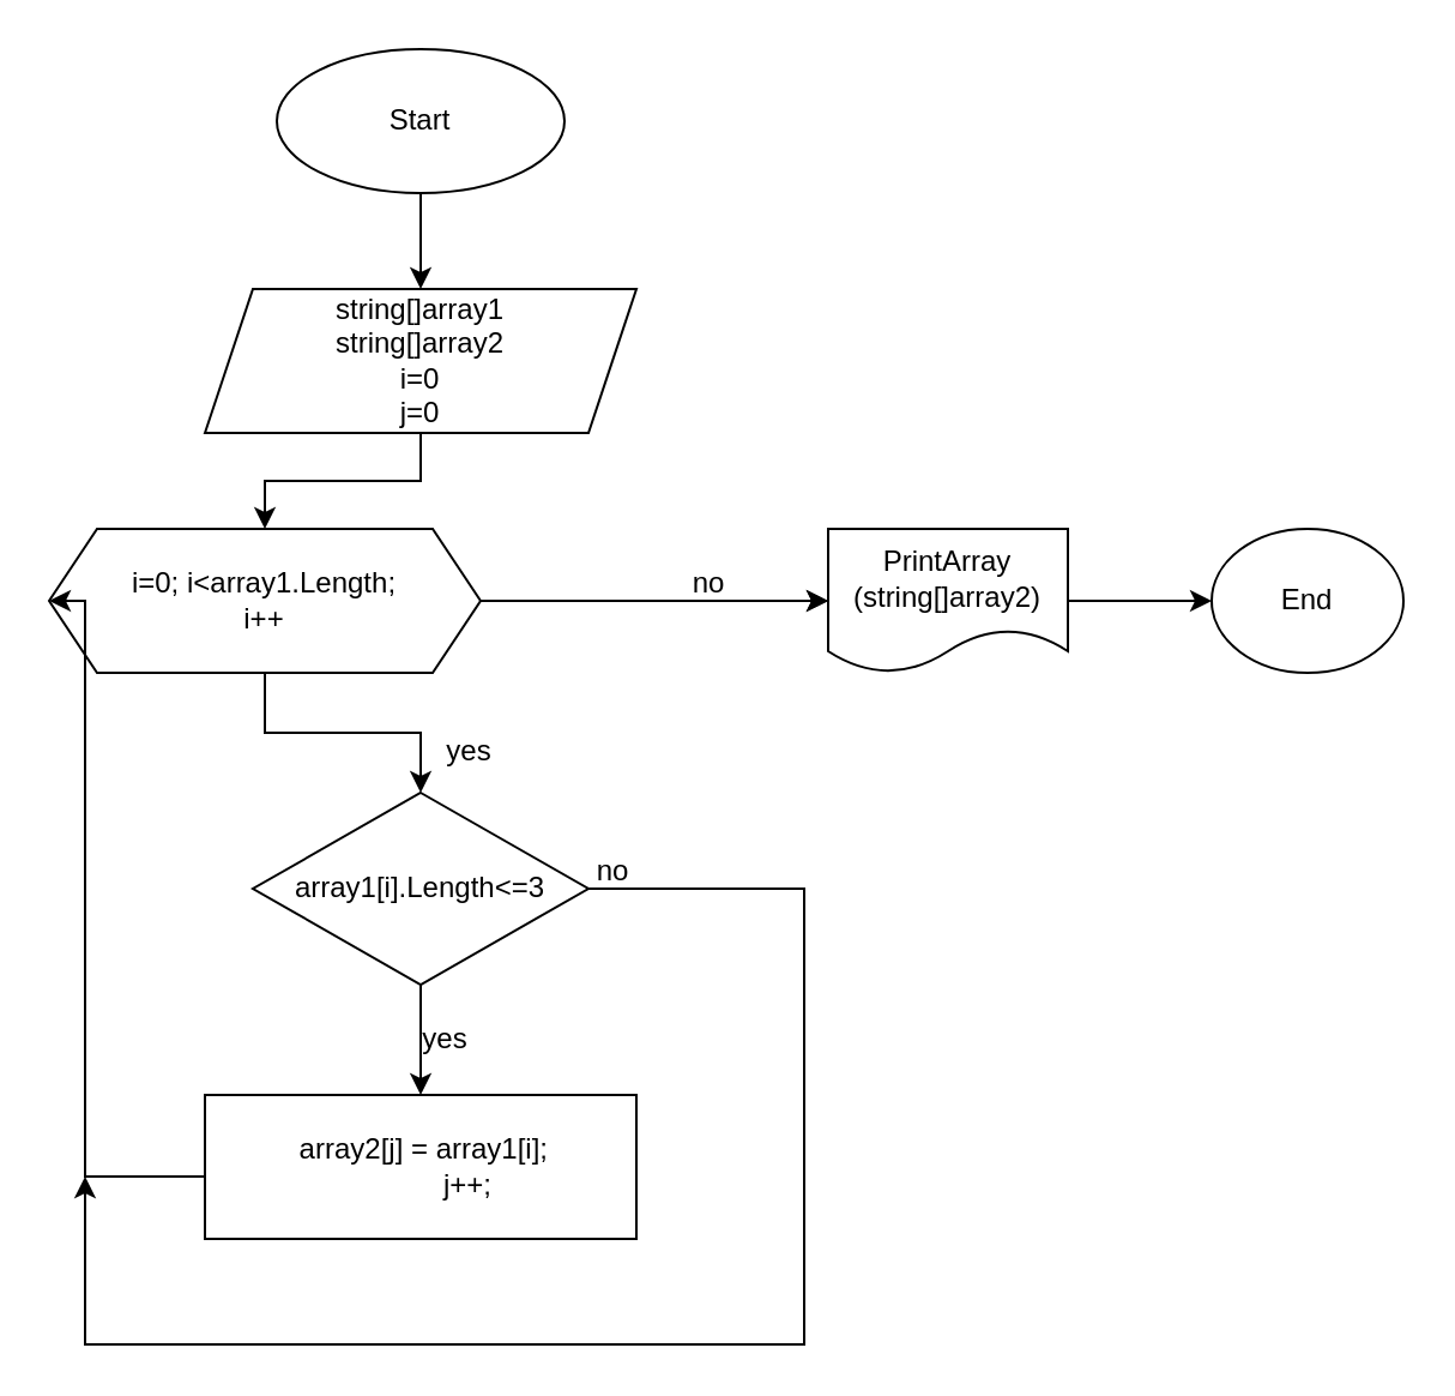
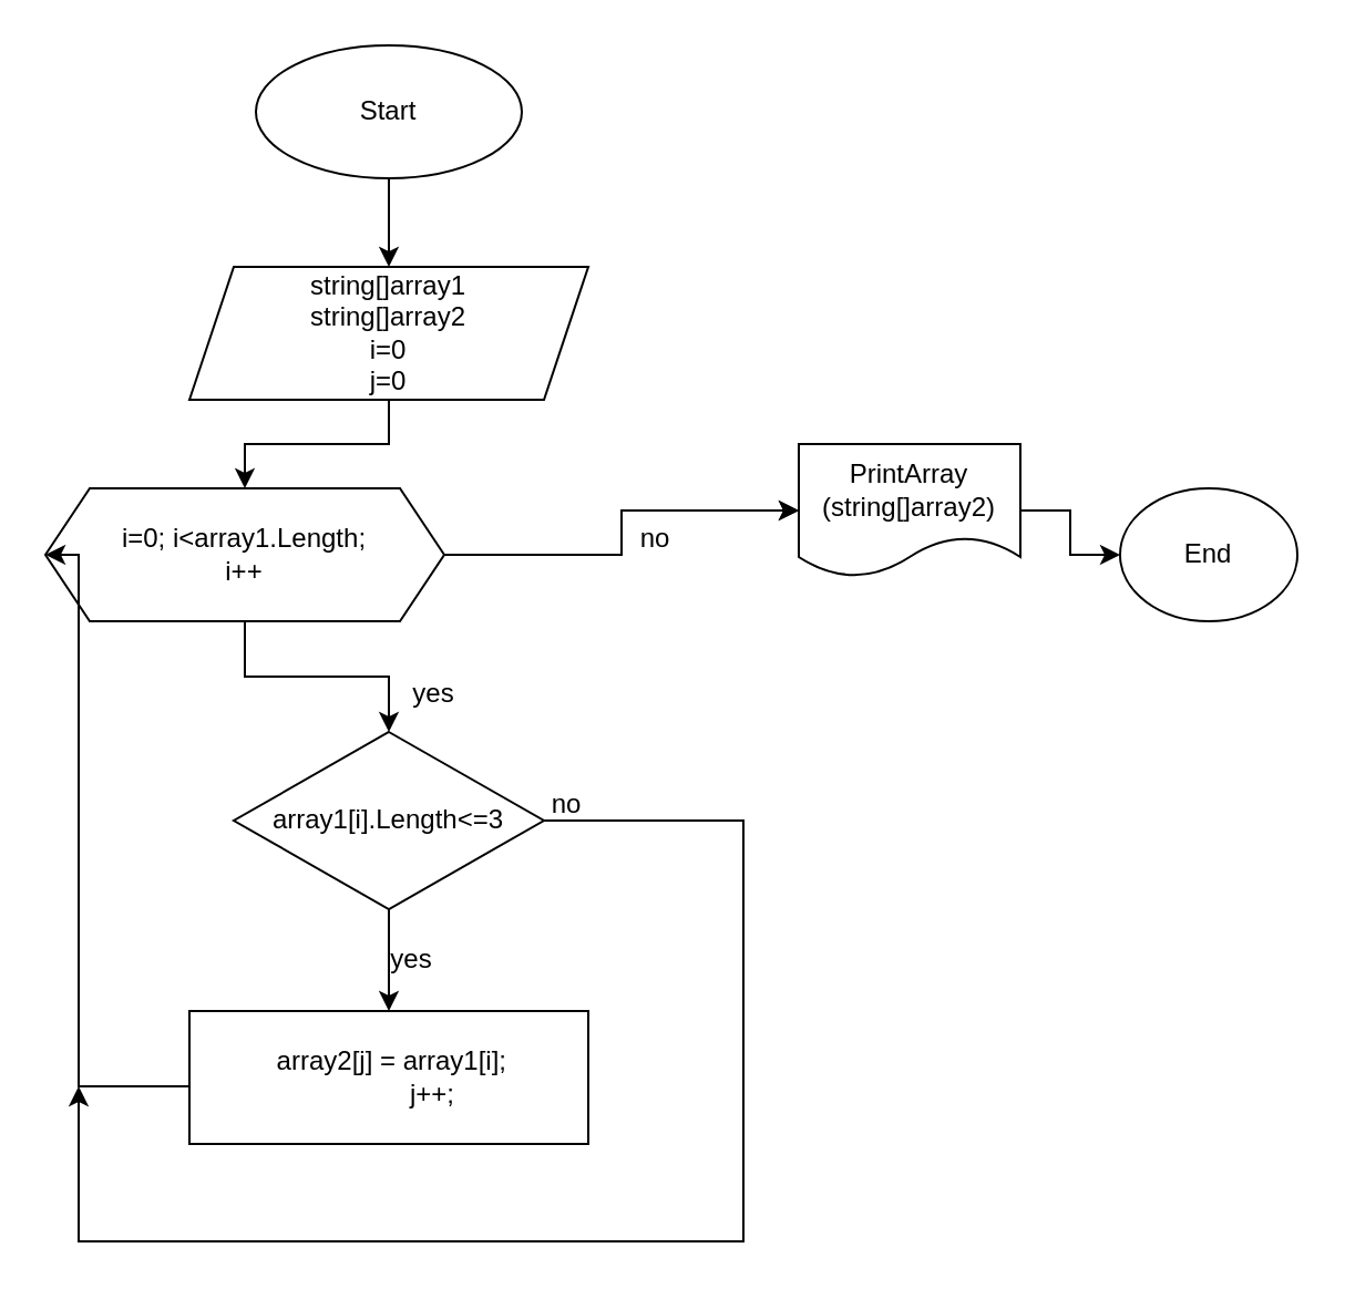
  <mxCell id="0" />
  <mxCell id="1" parent="0" />
  <mxCell id="2" value="" style="edgeStyle=orthogonalEdgeStyle;rounded=0;orthogonalLoop=1;jettySize=auto;html=1;" parent="1" source="3" target="5" edge="1"><mxGeometry relative="1" as="geometry" /></mxCell>
  <mxCell id="3" value="Start" style="ellipse;whiteSpace=wrap;html=1;" parent="1" vertex="1"><mxGeometry x="115" y="20" width="120" height="60" as="geometry" /></mxCell>
  <mxCell id="4" value="" style="edgeStyle=orthogonalEdgeStyle;rounded=0;orthogonalLoop=1;jettySize=auto;html=1;" edge="1" parent="1" source="5" target="9"><mxGeometry relative="1" as="geometry" /></mxCell>
  <mxCell id="5" value="string[]array1&lt;br&gt;string[]array2&lt;br&gt;i=0&lt;br&gt;j=0" style="shape=parallelogram;perimeter=parallelogramPerimeter;whiteSpace=wrap;html=1;fixedSize=1;" parent="1" vertex="1"><mxGeometry x="85" y="120" width="180" height="60" as="geometry" /></mxCell>
  <mxCell id="6" value="" style="edgeStyle=orthogonalEdgeStyle;rounded=0;orthogonalLoop=1;jettySize=auto;html=1;" edge="1" parent="1" source="9" target="11"><mxGeometry relative="1" as="geometry" /></mxCell>
  <mxCell id="7" value="" style="edgeStyle=orthogonalEdgeStyle;rounded=0;orthogonalLoop=1;jettySize=auto;html=1;" edge="1" parent="1" source="9" target="16"><mxGeometry relative="1" as="geometry" /></mxCell>
  <mxCell id="8" value="" style="edgeStyle=orthogonalEdgeStyle;rounded=0;orthogonalLoop=1;jettySize=auto;html=1;" edge="1" parent="1" source="9" target="16"><mxGeometry relative="1" as="geometry" /></mxCell>
  <mxCell id="9" value="i=0; i&amp;lt;array1.Length;&lt;br&gt;i++" style="shape=hexagon;perimeter=hexagonPerimeter2;whiteSpace=wrap;html=1;fixedSize=1;" vertex="1" parent="1"><mxGeometry x="20" y="220" width="180" height="60" as="geometry" /></mxCell>
  <mxCell id="10" value="" style="edgeStyle=orthogonalEdgeStyle;rounded=0;orthogonalLoop=1;jettySize=auto;html=1;" edge="1" parent="1" source="11" target="13"><mxGeometry relative="1" as="geometry" /></mxCell>
  <mxCell id="11" value="array1[i].Length&amp;lt;=3" style="rhombus;whiteSpace=wrap;html=1;" vertex="1" parent="1"><mxGeometry x="105" y="330" width="140" height="80" as="geometry" /></mxCell>
  <mxCell id="12" style="edgeStyle=orthogonalEdgeStyle;rounded=0;orthogonalLoop=1;jettySize=auto;html=1;entryX=0;entryY=0.5;entryDx=0;entryDy=0;" edge="1" parent="1" source="13" target="9"><mxGeometry relative="1" as="geometry"><Array as="points"><mxPoint x="35" y="490" /><mxPoint x="35" y="250" /></Array></mxGeometry></mxCell>
  <mxCell id="13" value="&lt;div&gt;&amp;nbsp;array2[j] = array1[i];&lt;/div&gt;&lt;div&gt;&amp;nbsp; &amp;nbsp; &amp;nbsp; &amp;nbsp; &amp;nbsp; &amp;nbsp; j++;&lt;/div&gt;" style="whiteSpace=wrap;html=1;" vertex="1" parent="1"><mxGeometry x="85" y="456" width="180" height="60" as="geometry" /></mxCell>
  <mxCell id="14" value="yes" style="text;html=1;align=center;verticalAlign=middle;resizable=0;points=[];autosize=1;strokeColor=none;fillColor=none;" vertex="1" parent="1"><mxGeometry x="165" y="418" width="40" height="30" as="geometry" /></mxCell>
  <mxCell id="15" value="" style="edgeStyle=orthogonalEdgeStyle;rounded=0;orthogonalLoop=1;jettySize=auto;html=1;" edge="1" parent="1" source="16" target="19"><mxGeometry relative="1" as="geometry" /></mxCell>
- <mxCell id="16" value="PrintArray&lt;br&gt;(string[]array2)" style="shape=document;whiteSpace=wrap;html=1;boundedLbl=1;" vertex="1" parent="1"><mxGeometry x="345" y="220" width="100" height="60" as="geometry" /></mxCell>
+ <mxCell id="16" value="PrintArray&lt;br&gt;(string[]array2)" style="shape=document;whiteSpace=wrap;html=1;boundedLbl=1;" vertex="1" parent="1"><mxGeometry x="360" y="200" width="100" height="60" as="geometry" /></mxCell>
  <mxCell id="17" value="no" style="text;html=1;align=center;verticalAlign=middle;resizable=0;points=[];autosize=1;strokeColor=none;fillColor=none;" vertex="1" parent="1"><mxGeometry x="275" y="228" width="40" height="30" as="geometry" /></mxCell>
  <mxCell id="18" value="yes" style="text;html=1;align=center;verticalAlign=middle;resizable=0;points=[];autosize=1;strokeColor=none;fillColor=none;" vertex="1" parent="1"><mxGeometry x="175" y="298" width="40" height="30" as="geometry" /></mxCell>
  <mxCell id="19" value="End" style="ellipse;whiteSpace=wrap;html=1;" vertex="1" parent="1"><mxGeometry x="505" y="220" width="80" height="60" as="geometry" /></mxCell>
  <mxCell id="20" value="" style="endArrow=classic;html=1;rounded=0;exitX=1;exitY=0.5;exitDx=0;exitDy=0;" edge="1" parent="1" source="11"><mxGeometry width="50" height="50" relative="1" as="geometry"><mxPoint x="475" y="410" as="sourcePoint" /><mxPoint x="35" y="490" as="targetPoint" /><Array as="points"><mxPoint x="335" y="370" /><mxPoint x="335" y="560" /><mxPoint x="35" y="560" /></Array></mxGeometry></mxCell>
  <mxCell id="21" value="no" style="text;html=1;align=center;verticalAlign=middle;resizable=0;points=[];autosize=1;strokeColor=none;fillColor=none;" vertex="1" parent="1"><mxGeometry x="235" y="348" width="40" height="30" as="geometry" /></mxCell>
